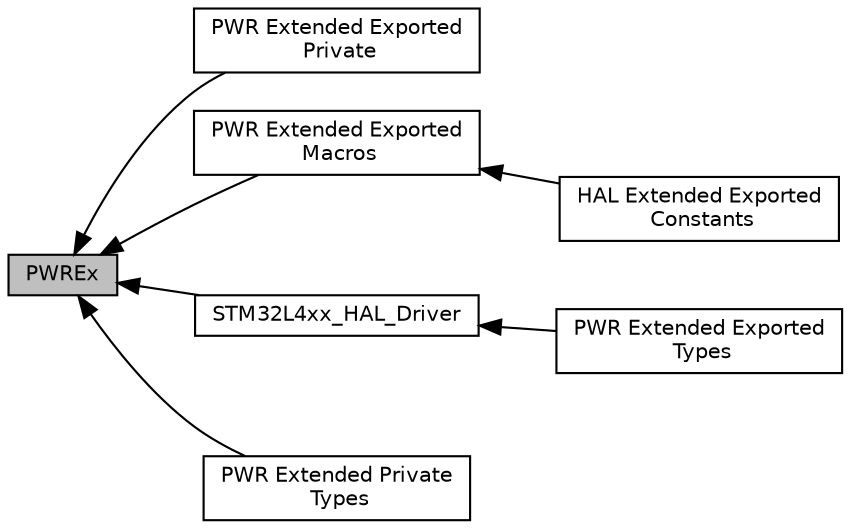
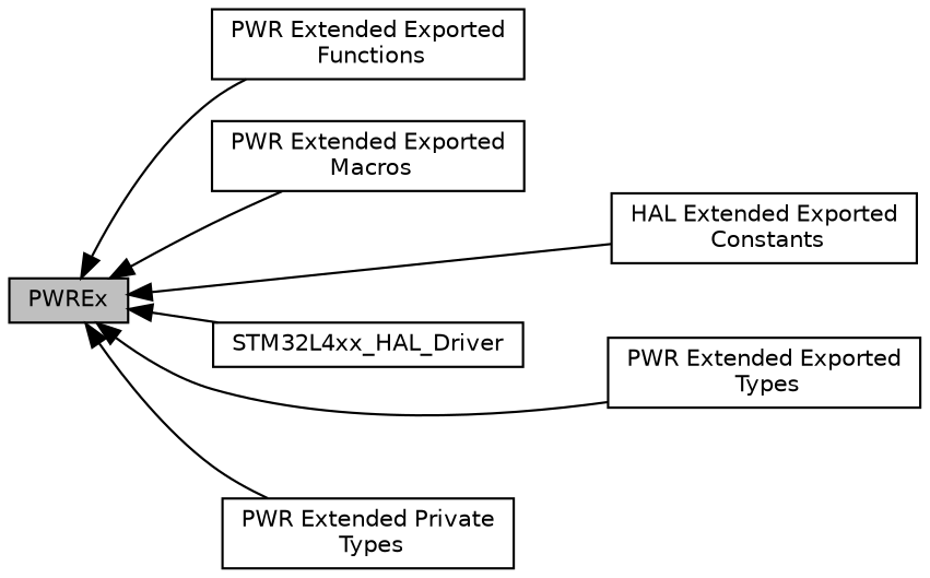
  digraph {
    rankdir=LR
    node [color=black fillcolor=white fontname=Helvetica fontsize=10 shape=box style=filled]
    edge [dir=back fontname=Helvetica fontsize=10 labelfontname=Helvetica labelfontsize=10 shape=plaintext style=solid]
-   n1 [height=0.2 label="PWR Extended Exported\l Private" width=0.4]
+   n1 [height=0.2 label="PWR Extended Exported\l Functions" width=0.4]
    n2 [height=0.2 label="PWR Extended Exported\l Macros" width=0.4]
    n3 [height=0.2 label=STM32L4xx_HAL_Driver width=0.4]
    n4 [fillcolor=grey75 fontcolor=black height=0.2 label=PWREx width=0.4]
    n5 [height=0.2 label="PWR Extended Exported\l Types" width=0.4]
    n6 [height=0.2 label="HAL Extended Exported\l Constants" width=0.4]
    n7 [height=0.2 label="PWR Extended Private\l Types" width=0.4]
    n4 -> n1
    n4 -> n2
    n4 -> n3
-   n3 -> n5
-   n2 -> n6
+   n4 -> n5
+   n4 -> n6
    n4 -> n7
  }
